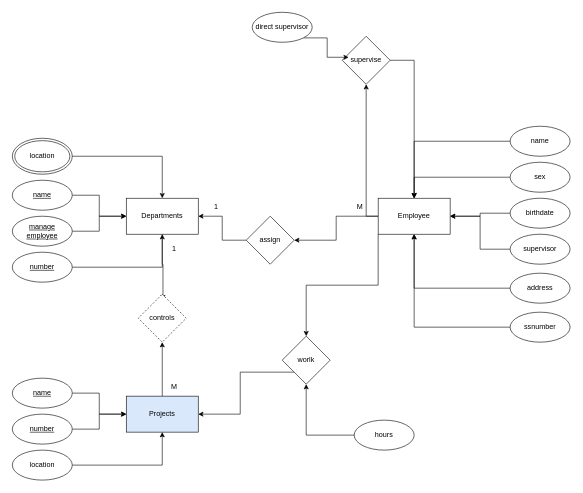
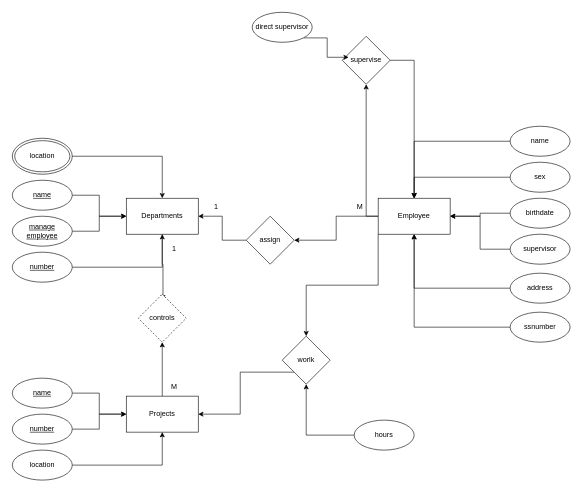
  <mxCell id="0" />
  <mxCell id="1" parent="0" />
  <mxCell id="2" value="location" style="ellipse;shape=doubleEllipse;whiteSpace=wrap;html=1;" vertex="1" parent="1"><mxGeometry x="20" width="100" height="60" as="geometry" y="230" /></mxCell>
  <mxCell id="3" style="edgeStyle=orthogonalEdgeStyle;rounded=0;orthogonalLoop=1;jettySize=auto;html=1;exitX=0.5;exitY=1;exitDx=0;exitDy=0;entryX=0.515;entryY=0.125;entryDx=0;entryDy=0;entryPerimeter=0;" edge="1" parent="1" source="4" target="14"><mxGeometry relative="1" as="geometry" /></mxCell>
  <mxCell id="4" value="Departments" style="rounded=0;whiteSpace=wrap;html=1;" vertex="1" parent="1"><mxGeometry x="210" y="330" width="120" height="60" as="geometry" /></mxCell>
  <mxCell id="5" style="edgeStyle=orthogonalEdgeStyle;rounded=0;orthogonalLoop=1;jettySize=auto;html=1;exitX=1;exitY=0.5;exitDx=0;exitDy=0;" edge="1" parent="1" source="6" target="4"><mxGeometry relative="1" as="geometry" /></mxCell>
  <mxCell id="6" value="&lt;u&gt;manage employee&lt;/u&gt;" style="ellipse;whiteSpace=wrap;html=1;" vertex="1" parent="1"><mxGeometry x="20" y="360" width="100" height="50" as="geometry" /></mxCell>
  <mxCell id="7" style="edgeStyle=orthogonalEdgeStyle;rounded=0;orthogonalLoop=1;jettySize=auto;html=1;exitX=1;exitY=0.5;exitDx=0;exitDy=0;" edge="1" parent="1" source="8" target="4"><mxGeometry relative="1" as="geometry" /></mxCell>
  <mxCell id="8" value="&lt;u&gt;number&lt;/u&gt;" style="ellipse;whiteSpace=wrap;html=1;" vertex="1" parent="1"><mxGeometry x="20" y="420" width="100" height="50" as="geometry" /></mxCell>
  <mxCell id="9" style="edgeStyle=orthogonalEdgeStyle;rounded=0;orthogonalLoop=1;jettySize=auto;html=1;exitX=1;exitY=0.5;exitDx=0;exitDy=0;" edge="1" parent="1" source="10" target="4"><mxGeometry relative="1" as="geometry" /></mxCell>
  <mxCell id="10" value="&lt;u&gt;name&lt;/u&gt;" style="ellipse;whiteSpace=wrap;html=1;" vertex="1" parent="1"><mxGeometry x="20" y="300" width="100" height="50" as="geometry" /></mxCell>
  <mxCell id="11" style="edgeStyle=orthogonalEdgeStyle;rounded=0;orthogonalLoop=1;jettySize=auto;html=1;" edge="1" parent="1" source="2" target="4"><mxGeometry relative="1" as="geometry"><mxPoint x="120" y="265" as="sourcePoint" /></mxGeometry></mxCell>
  <mxCell id="12" style="edgeStyle=orthogonalEdgeStyle;rounded=0;orthogonalLoop=1;jettySize=auto;html=1;exitX=0.5;exitY=0;exitDx=0;exitDy=0;" edge="1" parent="1" source="13" target="14"><mxGeometry relative="1" as="geometry" /></mxCell>
- <mxCell id="13" value="Projects" style="rounded=0;whiteSpace=wrap;html=1;fillColor=#dae8fc;" vertex="1" parent="1"><mxGeometry x="210" y="660" width="120" height="60" as="geometry" /></mxCell>
+ <mxCell id="13" value="Projects" style="rounded=0;whiteSpace=wrap;html=1;" vertex="1" parent="1"><mxGeometry x="210" y="660" width="120" height="60" as="geometry" /></mxCell>
  <mxCell id="14" value="controls" style="rhombus;whiteSpace=wrap;html=1;dashed=1;" vertex="1" parent="1"><mxGeometry x="230" y="490" width="80" height="80" as="geometry" /></mxCell>
  <mxCell id="15" style="edgeStyle=orthogonalEdgeStyle;rounded=0;orthogonalLoop=1;jettySize=auto;html=1;exitX=1;exitY=0.5;exitDx=0;exitDy=0;" edge="1" parent="1" source="16" target="13"><mxGeometry relative="1" as="geometry" /></mxCell>
  <mxCell id="16" value="&lt;u&gt;name&lt;/u&gt;" style="ellipse;whiteSpace=wrap;html=1;" vertex="1" parent="1"><mxGeometry x="20" y="630" width="100" height="50" as="geometry" /></mxCell>
  <mxCell id="17" style="edgeStyle=orthogonalEdgeStyle;rounded=0;orthogonalLoop=1;jettySize=auto;html=1;exitX=1;exitY=0.5;exitDx=0;exitDy=0;" edge="1" parent="1" source="18" target="13"><mxGeometry relative="1" as="geometry" /></mxCell>
  <mxCell id="18" value="&lt;u&gt;number&lt;/u&gt;" style="ellipse;whiteSpace=wrap;html=1;" vertex="1" parent="1"><mxGeometry x="20" y="690" width="100" height="50" as="geometry" /></mxCell>
  <mxCell id="19" style="edgeStyle=orthogonalEdgeStyle;rounded=0;orthogonalLoop=1;jettySize=auto;html=1;exitX=1;exitY=0.5;exitDx=0;exitDy=0;" edge="1" parent="1" source="20" target="13"><mxGeometry relative="1" as="geometry" /></mxCell>
  <mxCell id="20" value="location" style="ellipse;whiteSpace=wrap;html=1;" vertex="1" parent="1"><mxGeometry x="20" y="750" width="100" height="50" as="geometry" /></mxCell>
  <mxCell id="21" value="1" style="text;html=1;strokeColor=none;fillColor=none;align=center;verticalAlign=middle;whiteSpace=wrap;rounded=0;" vertex="1" parent="1"><mxGeometry x="260" y="400" width="60" height="30" as="geometry" /></mxCell>
  <mxCell id="22" value="M" style="text;html=1;strokeColor=none;fillColor=none;align=center;verticalAlign=middle;whiteSpace=wrap;rounded=0;" vertex="1" parent="1"><mxGeometry x="260" y="630" width="60" height="30" as="geometry" /></mxCell>
  <mxCell id="23" style="edgeStyle=orthogonalEdgeStyle;rounded=0;orthogonalLoop=1;jettySize=auto;html=1;exitX=0;exitY=0.5;exitDx=0;exitDy=0;" edge="1" parent="1" source="26" target="40"><mxGeometry relative="1" as="geometry" /></mxCell>
  <mxCell id="24" style="edgeStyle=orthogonalEdgeStyle;rounded=0;orthogonalLoop=1;jettySize=auto;html=1;exitX=0;exitY=1;exitDx=0;exitDy=0;" edge="1" parent="1" source="26" target="44"><mxGeometry relative="1" as="geometry" /></mxCell>
  <mxCell id="25" style="edgeStyle=orthogonalEdgeStyle;rounded=0;orthogonalLoop=1;jettySize=auto;html=1;exitX=0;exitY=0.5;exitDx=0;exitDy=0;entryX=0.5;entryY=1;entryDx=0;entryDy=0;" edge="1" parent="1" source="26" target="48"><mxGeometry relative="1" as="geometry" /></mxCell>
  <mxCell id="26" value="Employee" style="rounded=0;whiteSpace=wrap;html=1;" vertex="1" parent="1"><mxGeometry x="630" y="330" width="120" height="60" as="geometry" /></mxCell>
  <mxCell id="27" style="edgeStyle=orthogonalEdgeStyle;rounded=0;orthogonalLoop=1;jettySize=auto;html=1;exitX=0;exitY=0.5;exitDx=0;exitDy=0;" edge="1" parent="1" source="28" target="26"><mxGeometry relative="1" as="geometry" /></mxCell>
  <mxCell id="28" value="name" style="ellipse;whiteSpace=wrap;html=1;" vertex="1" parent="1"><mxGeometry x="850" y="210" width="100" height="50" as="geometry" /></mxCell>
  <mxCell id="29" style="edgeStyle=orthogonalEdgeStyle;rounded=0;orthogonalLoop=1;jettySize=auto;html=1;exitX=0;exitY=0.5;exitDx=0;exitDy=0;entryX=0.5;entryY=1;entryDx=0;entryDy=0;" edge="1" parent="1" source="30" target="26"><mxGeometry relative="1" as="geometry" /></mxCell>
  <mxCell id="30" value="ssnumber" style="ellipse;whiteSpace=wrap;html=1;" vertex="1" parent="1"><mxGeometry x="850" y="520" width="100" height="50" as="geometry" /></mxCell>
  <mxCell id="31" style="edgeStyle=orthogonalEdgeStyle;rounded=0;orthogonalLoop=1;jettySize=auto;html=1;exitX=0;exitY=0.5;exitDx=0;exitDy=0;" edge="1" parent="1" source="32" target="26"><mxGeometry relative="1" as="geometry" /></mxCell>
  <mxCell id="32" value="address" style="ellipse;whiteSpace=wrap;html=1;" vertex="1" parent="1"><mxGeometry x="850" y="455" width="100" height="50" as="geometry" /></mxCell>
  <mxCell id="33" style="edgeStyle=orthogonalEdgeStyle;rounded=0;orthogonalLoop=1;jettySize=auto;html=1;exitX=0;exitY=0.5;exitDx=0;exitDy=0;" edge="1" parent="1" source="34" target="26"><mxGeometry relative="1" as="geometry" /></mxCell>
  <mxCell id="34" value="supervisor" style="ellipse;whiteSpace=wrap;html=1;" vertex="1" parent="1"><mxGeometry x="850" y="390" width="100" height="50" as="geometry" /></mxCell>
  <mxCell id="35" style="edgeStyle=orthogonalEdgeStyle;rounded=0;orthogonalLoop=1;jettySize=auto;html=1;exitX=0;exitY=0.5;exitDx=0;exitDy=0;" edge="1" parent="1" source="36" target="26"><mxGeometry relative="1" as="geometry" /></mxCell>
  <mxCell id="36" value="sex" style="ellipse;whiteSpace=wrap;html=1;" vertex="1" parent="1"><mxGeometry x="850" y="270" width="100" height="50" as="geometry" /></mxCell>
  <mxCell id="37" style="edgeStyle=orthogonalEdgeStyle;rounded=0;orthogonalLoop=1;jettySize=auto;html=1;exitX=0;exitY=0.5;exitDx=0;exitDy=0;" edge="1" parent="1" source="38" target="26"><mxGeometry relative="1" as="geometry" /></mxCell>
  <mxCell id="38" value="birthdate" style="ellipse;whiteSpace=wrap;html=1;" vertex="1" parent="1"><mxGeometry x="850" y="330" width="100" height="50" as="geometry" /></mxCell>
  <mxCell id="39" style="edgeStyle=orthogonalEdgeStyle;rounded=0;orthogonalLoop=1;jettySize=auto;html=1;exitX=0;exitY=0.5;exitDx=0;exitDy=0;entryX=1;entryY=0.5;entryDx=0;entryDy=0;" edge="1" parent="1" source="40" target="4"><mxGeometry relative="1" as="geometry" /></mxCell>
  <mxCell id="40" value="assign" style="rhombus;whiteSpace=wrap;html=1;" vertex="1" parent="1"><mxGeometry x="410" y="360" width="80" height="80" as="geometry" /></mxCell>
  <mxCell id="41" value="1" style="text;html=1;strokeColor=none;fillColor=none;align=center;verticalAlign=middle;whiteSpace=wrap;rounded=0;" vertex="1" parent="1"><mxGeometry x="330" y="330" width="60" height="30" as="geometry" /></mxCell>
  <mxCell id="42" value="M" style="text;html=1;strokeColor=none;fillColor=none;align=center;verticalAlign=middle;whiteSpace=wrap;rounded=0;" vertex="1" parent="1"><mxGeometry x="570" y="330" width="60" height="30" as="geometry" /></mxCell>
  <mxCell id="43" style="edgeStyle=orthogonalEdgeStyle;rounded=0;orthogonalLoop=1;jettySize=auto;html=1;exitX=0;exitY=1;exitDx=0;exitDy=0;entryX=1;entryY=0.5;entryDx=0;entryDy=0;" edge="1" parent="1" source="44" target="13"><mxGeometry relative="1" as="geometry" /></mxCell>
  <mxCell id="44" value="worlk" style="rhombus;whiteSpace=wrap;html=1;" vertex="1" parent="1"><mxGeometry x="470" y="560" width="80" height="80" as="geometry" /></mxCell>
  <mxCell id="45" style="edgeStyle=orthogonalEdgeStyle;rounded=0;orthogonalLoop=1;jettySize=auto;html=1;exitX=0;exitY=0.5;exitDx=0;exitDy=0;" edge="1" parent="1" source="46" target="44"><mxGeometry relative="1" as="geometry" /></mxCell>
  <mxCell id="46" value="hours" style="ellipse;whiteSpace=wrap;html=1;" vertex="1" parent="1"><mxGeometry x="590" y="700" width="100" height="50" as="geometry" /></mxCell>
  <mxCell id="47" style="edgeStyle=orthogonalEdgeStyle;rounded=0;orthogonalLoop=1;jettySize=auto;html=1;exitX=1;exitY=0.5;exitDx=0;exitDy=0;entryX=0.5;entryY=0;entryDx=0;entryDy=0;" edge="1" parent="1" source="48" target="26"><mxGeometry relative="1" as="geometry" /></mxCell>
  <mxCell id="48" value="supervise" style="rhombus;whiteSpace=wrap;html=1;" vertex="1" parent="1"><mxGeometry x="570" y="60" width="80" height="80" as="geometry" /></mxCell>
  <mxCell id="49" style="edgeStyle=orthogonalEdgeStyle;rounded=0;orthogonalLoop=1;jettySize=auto;html=1;exitX=1;exitY=1;exitDx=0;exitDy=0;entryX=0.135;entryY=0.438;entryDx=0;entryDy=0;entryPerimeter=0;" edge="1" parent="1" source="50" target="48"><mxGeometry relative="1" as="geometry" /></mxCell>
  <mxCell id="50" value="direct supervisor" style="ellipse;whiteSpace=wrap;html=1;" vertex="1" parent="1"><mxGeometry x="420" y="20" width="100" height="50" as="geometry" /></mxCell>
